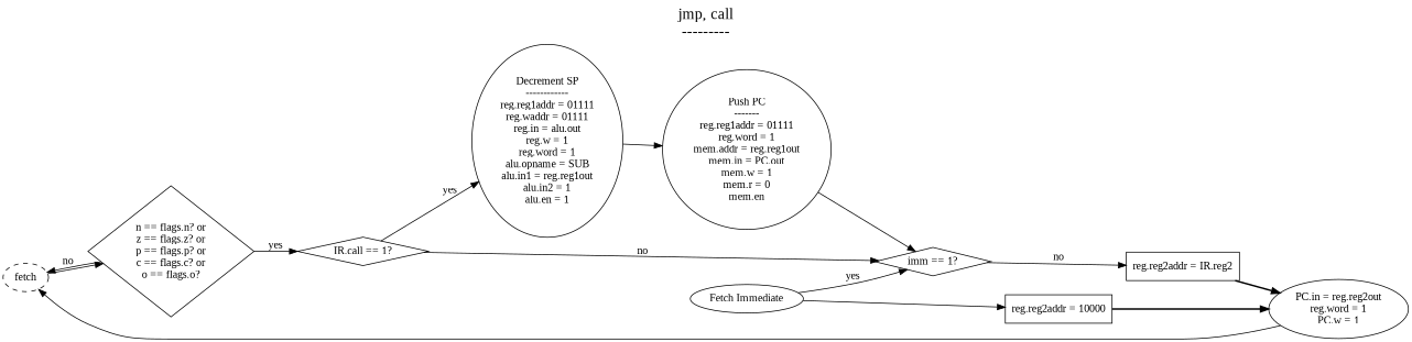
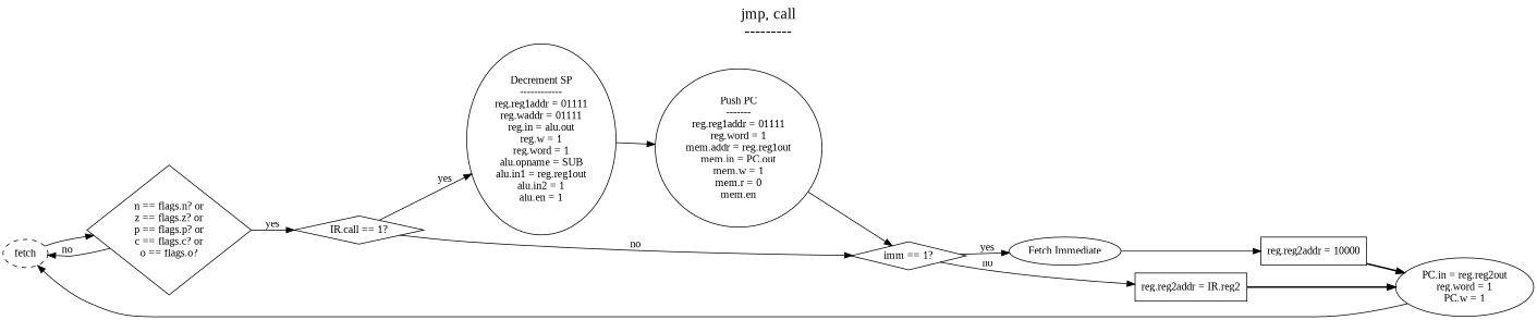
  digraph {
    fontname="Liberation Serif"
    fontsize=20
    label="jmp, call\n---------\n"
    labelloc=t
    rankdir=LR
    node [fontname="Liberation Serif" shape=oval]
    edge [fontname="Liberation Serif"]
    fetch [style=dashed]
    n2 [label="n == flags.n? or\nz == flags.z? or\np == flags.p? or\nc == flags.c? or\no == flags.o?" shape=diamond]
    n3 [label="IR.call == 1?" shape=diamond]
    n4 [label="Fetch Immediate"]
    n5 [label="reg.reg2addr = 10000" shape=rect]
    n6 [label="PC.in = reg.reg2out\nreg.word = 1\nPC.w = 1\n"]
    n7 [label="Decrement SP\n------------\nreg.reg1addr = 01111\nreg.waddr = 01111\nreg.in = alu.out\nreg.w = 1\nreg.word = 1\nalu.opname = SUB\nalu.in1 = reg.reg1out\nalu.in2 = 1\nalu.en = 1"]
    n8 [label="Push PC\n-------\nreg.reg1addr = 01111\nreg.word = 1\nmem.addr = reg.reg1out\nmem.in = PC.out\nmem.w = 1\nmem.r = 0\nmem.en"]
    n9 [label="imm == 1?" shape=diamond]
    n10 [label="reg.reg2addr = IR.reg2" shape=rect]
    fetch -> n2
    n2 -> fetch [label=no]
    n2 -> n3 [label=yes]
    n3 -> n7 [label=yes]
    n3 -> n9 [label=no]
    n4 -> n5
    n5 -> n6 [style=bold]
    n6 -> fetch
    n7 -> n8
    n8 -> n9
-   n4 -> n9 [label=yes]
+   n9 -> n4 [label=yes]
    n9 -> n10 [label=no]
    n10 -> n6 [style=bold]
  }
